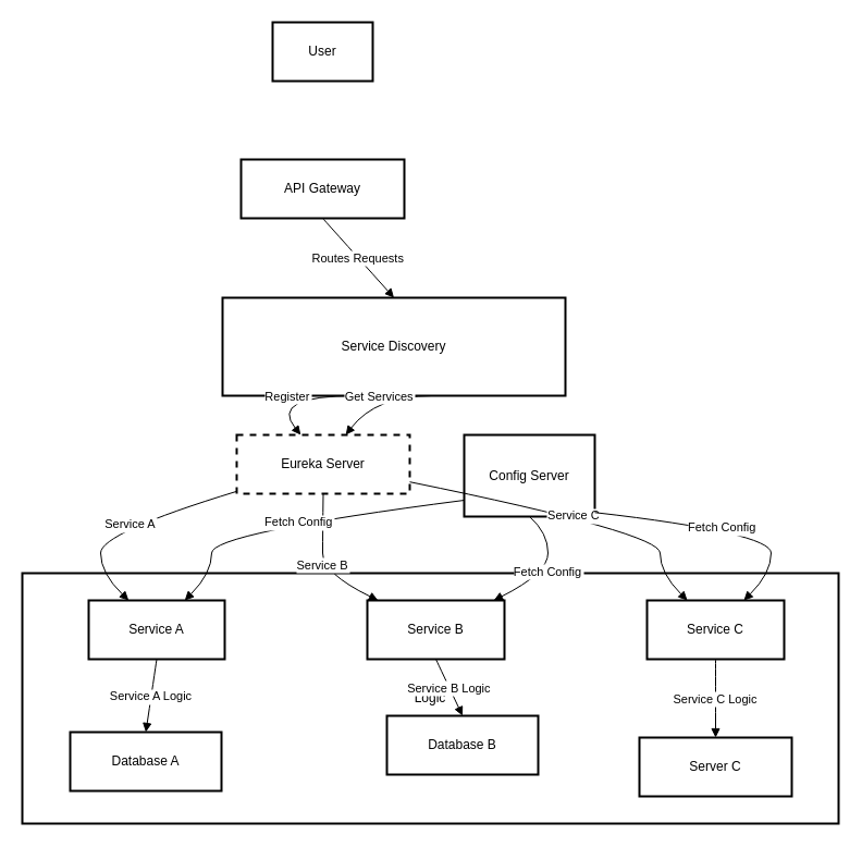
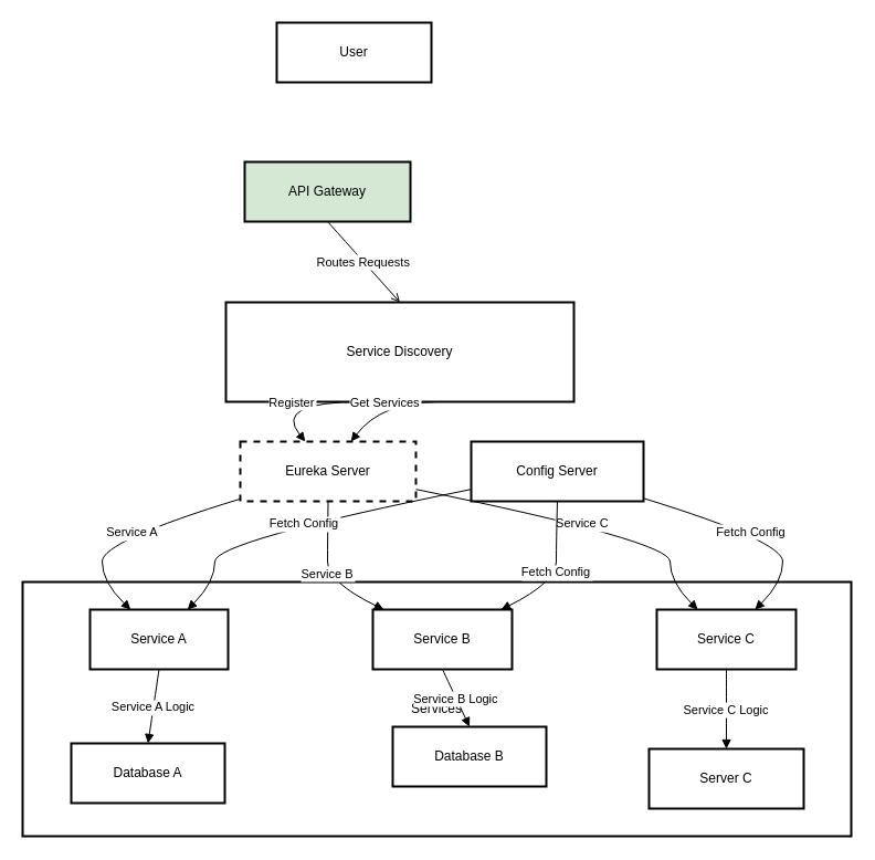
  <mxCell id="0" />
  <mxCell id="1" parent="0" />
- <mxCell id="2" value="Logic" style="whiteSpace=wrap;strokeWidth=2;" vertex="1" parent="1"><mxGeometry x="20" y="526" width="750" height="230" as="geometry" /></mxCell>
- <mxCell id="3" value="User" style="whiteSpace=wrap;strokeWidth=2;" vertex="1" parent="1"><mxGeometry x="250" y="20" width="92" height="54" as="geometry" /></mxCell>
- <mxCell id="4" value="API Gateway" style="whiteSpace=wrap;strokeWidth=2;" vertex="1" parent="1"><mxGeometry x="221" y="146" width="150" height="54" as="geometry" /></mxCell>
+ <mxCell id="2" value="Services" style="whiteSpace=wrap;strokeWidth=2;" vertex="1" parent="1"><mxGeometry x="20" y="526" width="750" height="230" as="geometry" /></mxCell>
+ <mxCell id="3" value="User" style="whiteSpace=wrap;strokeWidth=2;" vertex="1" parent="1"><mxGeometry x="250" y="20" width="140" height="54" as="geometry" /></mxCell>
+ <mxCell id="4" value="API Gateway" style="whiteSpace=wrap;strokeWidth=2;fillColor=#d5e8d4;" vertex="1" parent="1"><mxGeometry x="221" y="146" width="150" height="54" as="geometry" /></mxCell>
  <mxCell id="5" value="Service Discovery" style="whiteSpace=wrap;strokeWidth=2;" vertex="1" parent="1"><mxGeometry x="204" y="273" width="315" height="90" as="geometry" /></mxCell>
  <mxCell id="6" value="Eureka Server" style="whiteSpace=wrap;strokeWidth=2;dashed=1;" vertex="1" parent="1"><mxGeometry x="217" y="399" width="159" height="54" as="geometry" /></mxCell>
  <mxCell id="7" value="Service A" style="whiteSpace=wrap;strokeWidth=2;" vertex="1" parent="1"><mxGeometry x="81" y="551" width="125" height="54" as="geometry" /></mxCell>
  <mxCell id="8" value="Service B" style="whiteSpace=wrap;strokeWidth=2;" vertex="1" parent="1"><mxGeometry x="337" y="551" width="126" height="54" as="geometry" /></mxCell>
  <mxCell id="9" value="Service C" style="whiteSpace=wrap;strokeWidth=2;" vertex="1" parent="1"><mxGeometry x="594" y="551" width="126" height="54" as="geometry" /></mxCell>
- <mxCell id="10" value="Config Server" style="whiteSpace=wrap;strokeWidth=2;" vertex="1" parent="1"><mxGeometry x="426" y="399" width="120" height="75" as="geometry" /></mxCell>
+ <mxCell id="10" value="Config Server" style="whiteSpace=wrap;strokeWidth=2;" vertex="1" parent="1"><mxGeometry x="426" y="399" width="156" height="54" as="geometry" /></mxCell>
  <mxCell id="11" value="Database A" style="whiteSpace=wrap;strokeWidth=2;" vertex="1" parent="1"><mxGeometry x="64" y="672" width="139" height="54" as="geometry" /></mxCell>
  <mxCell id="12" value="Database B" style="whiteSpace=wrap;strokeWidth=2;" vertex="1" parent="1"><mxGeometry x="355" y="657" width="139" height="54" as="geometry" /></mxCell>
  <mxCell id="13" value="Server C" style="whiteSpace=wrap;strokeWidth=2;" vertex="1" parent="1"><mxGeometry x="587" y="677" width="140" height="54" as="geometry" /></mxCell>
- <mxCell id="14" value="Routes Requests" style="curved=1;startArrow=none;endArrow=block;exitX=0.5;exitY=1.01;entryX=0.5;entryY=0;" edge="1" parent="1" source="4" target="5"><mxGeometry relative="1" as="geometry"><Array as="points" /></mxGeometry></mxCell>
+ <mxCell id="14" value="Routes Requests" style="curved=1;startArrow=none;endArrow=open;exitX=0.5;exitY=1.01;entryX=0.5;entryY=0;" edge="1" parent="1" source="4" target="5"><mxGeometry relative="1" as="geometry"><Array as="points" /></mxGeometry></mxCell>
  <mxCell id="15" value="Register" style="curved=1;startArrow=none;endArrow=block;exitX=0.39;exitY=1;entryX=0.37;entryY=0;" edge="1" parent="1" source="5" target="6"><mxGeometry relative="1" as="geometry"><Array as="points"><mxPoint x="247" y="363" /></Array></mxGeometry></mxCell>
  <mxCell id="16" value="Get Services" style="curved=1;startArrow=none;endArrow=block;exitX=0.61;exitY=1;entryX=0.63;entryY=0;" edge="1" parent="1" source="5" target="6"><mxGeometry relative="1" as="geometry"><Array as="points"><mxPoint x="345" y="363" /></Array></mxGeometry></mxCell>
  <mxCell id="17" value="Service A" style="curved=1;startArrow=none;endArrow=block;exitX=0;exitY=0.96;entryX=0.29;entryY=-0.01;" edge="1" parent="1" source="6" target="7"><mxGeometry relative="1" as="geometry"><Array as="points"><mxPoint x="92" y="489" /><mxPoint x="92" y="526" /></Array></mxGeometry></mxCell>
  <mxCell id="18" value="Service B" style="curved=1;startArrow=none;endArrow=block;exitX=0.5;exitY=1;entryX=0.07;entryY=-0.01;" edge="1" parent="1" source="6" target="8"><mxGeometry relative="1" as="geometry"><Array as="points"><mxPoint x="296" y="489" /><mxPoint x="296" y="526" /></Array></mxGeometry></mxCell>
  <mxCell id="19" value="Service C" style="curved=1;startArrow=none;endArrow=block;exitX=1;exitY=0.8;entryX=0.29;entryY=-0.01;" edge="1" parent="1" source="6" target="9"><mxGeometry relative="1" as="geometry"><Array as="points"><mxPoint x="606" y="489" /><mxPoint x="606" y="526" /></Array></mxGeometry></mxCell>
  <mxCell id="20" value="Fetch Config" style="curved=1;startArrow=none;endArrow=block;exitX=0;exitY=0.8;entryX=0.71;entryY=-0.01;" edge="1" parent="1" source="10" target="7"><mxGeometry relative="1" as="geometry"><Array as="points"><mxPoint x="194" y="489" /><mxPoint x="194" y="526" /></Array></mxGeometry></mxCell>
  <mxCell id="21" value="Fetch Config" style="curved=1;startArrow=none;endArrow=block;exitX=0.5;exitY=1;entryX=0.93;entryY=-0.01;" edge="1" parent="1" source="10" target="8"><mxGeometry relative="1" as="geometry"><Array as="points"><mxPoint x="503" y="489" /><mxPoint x="503" y="526" /></Array></mxGeometry></mxCell>
  <mxCell id="22" value="Fetch Config" style="curved=1;startArrow=none;endArrow=block;exitX=1;exitY=0.95;entryX=0.71;entryY=-0.01;" edge="1" parent="1" source="10" target="9"><mxGeometry relative="1" as="geometry"><Array as="points"><mxPoint x="708" y="489" /><mxPoint x="708" y="526" /></Array></mxGeometry></mxCell>
  <mxCell id="23" value="Service A Logic" style="curved=1;startArrow=none;endArrow=block;exitX=0.5;exitY=0.99;entryX=0.5;entryY=0;" edge="1" parent="1" source="7" target="11"><mxGeometry relative="1" as="geometry"><Array as="points" /></mxGeometry></mxCell>
  <mxCell id="24" value="Service B Logic" style="curved=1;startArrow=none;endArrow=block;exitX=0.5;exitY=0.99;entryX=0.5;entryY=0;" edge="1" parent="1" source="8" target="12"><mxGeometry relative="1" as="geometry"><Array as="points" /></mxGeometry></mxCell>
  <mxCell id="25" value="Service C Logic" style="curved=1;startArrow=none;endArrow=block;exitX=0.5;exitY=0.99;entryX=0.5;entryY=0;" edge="1" parent="1" source="9" target="13"><mxGeometry relative="1" as="geometry"><Array as="points" /></mxGeometry></mxCell>
